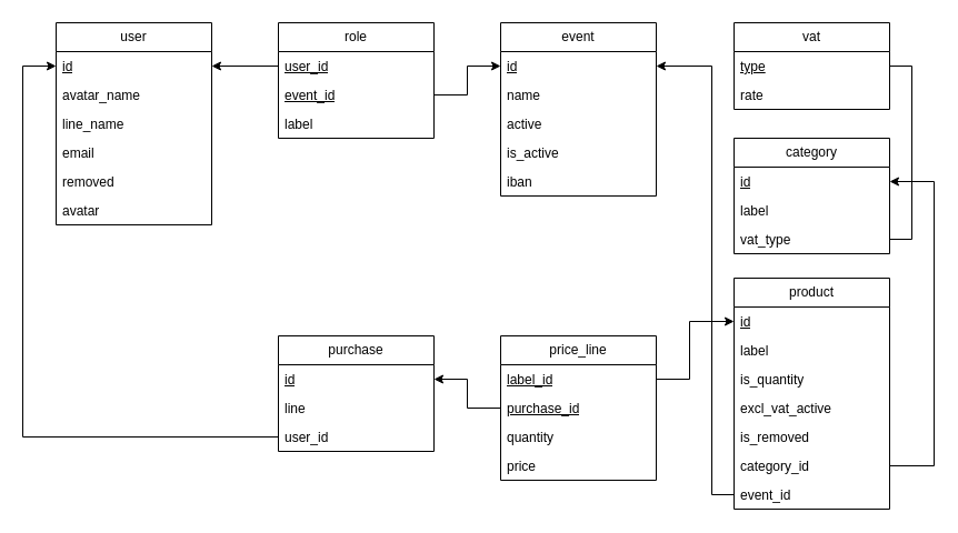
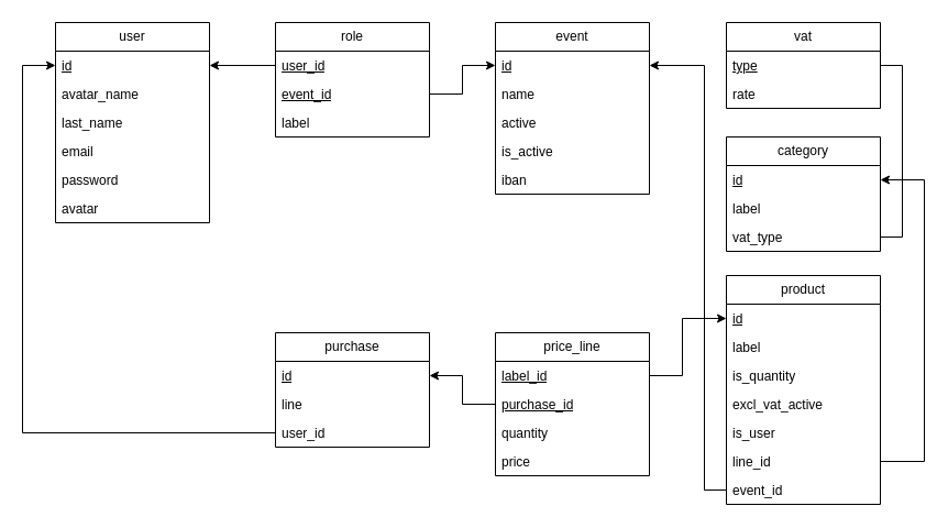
  <mxCell id="0" />
  <mxCell id="1" parent="0" />
  <mxCell id="2" value="user" style="swimlane;fontStyle=0;childLayout=stackLayout;horizontal=1;startSize=26;fillColor=none;horizontalStack=0;resizeParent=1;resizeParentMax=0;resizeLast=0;collapsible=1;marginBottom=0;whiteSpace=wrap;html=1;" parent="1" vertex="1"><mxGeometry x="50" y="20" width="140" height="182" as="geometry" /></mxCell>
  <mxCell id="3" value="id" style="text;strokeColor=none;fillColor=none;align=left;verticalAlign=top;spacingLeft=4;spacingRight=4;overflow=hidden;rotatable=0;points=[[0,0.5],[1,0.5]];portConstraint=eastwest;whiteSpace=wrap;html=1;fontStyle=4" parent="2" vertex="1"><mxGeometry y="26" width="140" height="26" as="geometry" /></mxCell>
  <mxCell id="4" value="avatar_name" style="text;strokeColor=none;fillColor=none;align=left;verticalAlign=top;spacingLeft=4;spacingRight=4;overflow=hidden;rotatable=0;points=[[0,0.5],[1,0.5]];portConstraint=eastwest;whiteSpace=wrap;html=1;" parent="2" vertex="1"><mxGeometry y="52" width="140" height="26" as="geometry" /></mxCell>
- <mxCell id="5" value="line_name" style="text;strokeColor=none;fillColor=none;align=left;verticalAlign=top;spacingLeft=4;spacingRight=4;overflow=hidden;rotatable=0;points=[[0,0.5],[1,0.5]];portConstraint=eastwest;whiteSpace=wrap;html=1;" parent="2" vertex="1"><mxGeometry y="78" width="140" height="26" as="geometry" /></mxCell>
+ <mxCell id="5" value="last_name" style="text;strokeColor=none;fillColor=none;align=left;verticalAlign=top;spacingLeft=4;spacingRight=4;overflow=hidden;rotatable=0;points=[[0,0.5],[1,0.5]];portConstraint=eastwest;whiteSpace=wrap;html=1;" parent="2" vertex="1"><mxGeometry y="78" width="140" height="26" as="geometry" /></mxCell>
  <mxCell id="6" value="email" style="text;strokeColor=none;fillColor=none;align=left;verticalAlign=top;spacingLeft=4;spacingRight=4;overflow=hidden;rotatable=0;points=[[0,0.5],[1,0.5]];portConstraint=eastwest;whiteSpace=wrap;html=1;" parent="2" vertex="1"><mxGeometry y="104" width="140" height="26" as="geometry" /></mxCell>
- <mxCell id="7" value="removed" style="text;strokeColor=none;fillColor=none;align=left;verticalAlign=top;spacingLeft=4;spacingRight=4;overflow=hidden;rotatable=0;points=[[0,0.5],[1,0.5]];portConstraint=eastwest;whiteSpace=wrap;html=1;" parent="2" vertex="1"><mxGeometry y="130" width="140" height="26" as="geometry" /></mxCell>
+ <mxCell id="7" value="password" style="text;strokeColor=none;fillColor=none;align=left;verticalAlign=top;spacingLeft=4;spacingRight=4;overflow=hidden;rotatable=0;points=[[0,0.5],[1,0.5]];portConstraint=eastwest;whiteSpace=wrap;html=1;" parent="2" vertex="1"><mxGeometry y="130" width="140" height="26" as="geometry" /></mxCell>
  <mxCell id="8" value="avatar" style="text;strokeColor=none;fillColor=none;align=left;verticalAlign=top;spacingLeft=4;spacingRight=4;overflow=hidden;rotatable=0;points=[[0,0.5],[1,0.5]];portConstraint=eastwest;whiteSpace=wrap;html=1;" parent="2" vertex="1"><mxGeometry y="156" width="140" height="26" as="geometry" /></mxCell>
  <mxCell id="9" value="event" style="swimlane;fontStyle=0;childLayout=stackLayout;horizontal=1;startSize=26;fillColor=none;horizontalStack=0;resizeParent=1;resizeParentMax=0;resizeLast=0;collapsible=1;marginBottom=0;whiteSpace=wrap;html=1;" parent="1" vertex="1"><mxGeometry x="450" y="20" width="140" height="156" as="geometry" /></mxCell>
  <mxCell id="10" value="id" style="text;strokeColor=none;fillColor=none;align=left;verticalAlign=top;spacingLeft=4;spacingRight=4;overflow=hidden;rotatable=0;points=[[0,0.5],[1,0.5]];portConstraint=eastwest;whiteSpace=wrap;html=1;fontStyle=4" parent="9" vertex="1"><mxGeometry y="26" width="140" height="26" as="geometry" /></mxCell>
  <mxCell id="11" value="name" style="text;strokeColor=none;fillColor=none;align=left;verticalAlign=top;spacingLeft=4;spacingRight=4;overflow=hidden;rotatable=0;points=[[0,0.5],[1,0.5]];portConstraint=eastwest;whiteSpace=wrap;html=1;" parent="9" vertex="1"><mxGeometry y="52" width="140" height="26" as="geometry" /></mxCell>
  <mxCell id="12" value="active" style="text;strokeColor=none;fillColor=none;align=left;verticalAlign=top;spacingLeft=4;spacingRight=4;overflow=hidden;rotatable=0;points=[[0,0.5],[1,0.5]];portConstraint=eastwest;whiteSpace=wrap;html=1;" parent="9" vertex="1"><mxGeometry y="78" width="140" height="26" as="geometry" /></mxCell>
  <mxCell id="13" value="is_active" style="text;strokeColor=none;fillColor=none;align=left;verticalAlign=top;spacingLeft=4;spacingRight=4;overflow=hidden;rotatable=0;points=[[0,0.5],[1,0.5]];portConstraint=eastwest;whiteSpace=wrap;html=1;" parent="9" vertex="1"><mxGeometry y="104" width="140" height="26" as="geometry" /></mxCell>
  <mxCell id="14" value="iban" style="text;strokeColor=none;fillColor=none;align=left;verticalAlign=top;spacingLeft=4;spacingRight=4;overflow=hidden;rotatable=0;points=[[0,0.5],[1,0.5]];portConstraint=eastwest;whiteSpace=wrap;html=1;" parent="9" vertex="1"><mxGeometry y="130" width="140" height="26" as="geometry" /></mxCell>
  <mxCell id="15" value="purchase" style="swimlane;fontStyle=0;childLayout=stackLayout;horizontal=1;startSize=26;fillColor=none;horizontalStack=0;resizeParent=1;resizeParentMax=0;resizeLast=0;collapsible=1;marginBottom=0;whiteSpace=wrap;html=1;" parent="1" vertex="1"><mxGeometry x="250" y="302" width="140" height="104" as="geometry" /></mxCell>
  <mxCell id="16" value="id" style="text;strokeColor=none;fillColor=none;align=left;verticalAlign=top;spacingLeft=4;spacingRight=4;overflow=hidden;rotatable=0;points=[[0,0.5],[1,0.5]];portConstraint=eastwest;whiteSpace=wrap;html=1;fontStyle=4" parent="15" vertex="1"><mxGeometry y="26" width="140" height="26" as="geometry" /></mxCell>
  <mxCell id="17" value="line" style="text;strokeColor=none;fillColor=none;align=left;verticalAlign=top;spacingLeft=4;spacingRight=4;overflow=hidden;rotatable=0;points=[[0,0.5],[1,0.5]];portConstraint=eastwest;whiteSpace=wrap;html=1;" parent="15" vertex="1"><mxGeometry y="52" width="140" height="26" as="geometry" /></mxCell>
  <mxCell id="18" value="user_id" style="text;strokeColor=none;fillColor=none;align=left;verticalAlign=top;spacingLeft=4;spacingRight=4;overflow=hidden;rotatable=0;points=[[0,0.5],[1,0.5]];portConstraint=eastwest;whiteSpace=wrap;html=1;" vertex="1" parent="15"><mxGeometry y="78" width="140" height="26" as="geometry" /></mxCell>
  <mxCell id="19" value="product" style="swimlane;fontStyle=0;childLayout=stackLayout;horizontal=1;startSize=26;fillColor=none;horizontalStack=0;resizeParent=1;resizeParentMax=0;resizeLast=0;collapsible=1;marginBottom=0;whiteSpace=wrap;html=1;" parent="1" vertex="1"><mxGeometry x="660" y="250" width="140" height="208" as="geometry" /></mxCell>
  <mxCell id="20" value="id" style="text;strokeColor=none;fillColor=none;align=left;verticalAlign=top;spacingLeft=4;spacingRight=4;overflow=hidden;rotatable=0;points=[[0,0.5],[1,0.5]];portConstraint=eastwest;whiteSpace=wrap;html=1;fontStyle=4" parent="19" vertex="1"><mxGeometry y="26" width="140" height="26" as="geometry" /></mxCell>
  <mxCell id="21" value="label" style="text;strokeColor=none;fillColor=none;align=left;verticalAlign=top;spacingLeft=4;spacingRight=4;overflow=hidden;rotatable=0;points=[[0,0.5],[1,0.5]];portConstraint=eastwest;whiteSpace=wrap;html=1;" parent="19" vertex="1"><mxGeometry y="52" width="140" height="26" as="geometry" /></mxCell>
  <mxCell id="22" value="is_quantity" style="text;strokeColor=none;fillColor=none;align=left;verticalAlign=top;spacingLeft=4;spacingRight=4;overflow=hidden;rotatable=0;points=[[0,0.5],[1,0.5]];portConstraint=eastwest;whiteSpace=wrap;html=1;" parent="19" vertex="1"><mxGeometry y="78" width="140" height="26" as="geometry" /></mxCell>
  <mxCell id="23" value="excl_vat_active" style="text;strokeColor=none;fillColor=none;align=left;verticalAlign=top;spacingLeft=4;spacingRight=4;overflow=hidden;rotatable=0;points=[[0,0.5],[1,0.5]];portConstraint=eastwest;whiteSpace=wrap;html=1;" parent="19" vertex="1"><mxGeometry y="104" width="140" height="26" as="geometry" /></mxCell>
- <mxCell id="24" value="is_removed" style="text;strokeColor=none;fillColor=none;align=left;verticalAlign=top;spacingLeft=4;spacingRight=4;overflow=hidden;rotatable=0;points=[[0,0.5],[1,0.5]];portConstraint=eastwest;whiteSpace=wrap;html=1;" parent="19" vertex="1"><mxGeometry y="130" width="140" height="26" as="geometry" /></mxCell>
- <mxCell id="25" value="category_id" style="text;strokeColor=none;fillColor=none;align=left;verticalAlign=top;spacingLeft=4;spacingRight=4;overflow=hidden;rotatable=0;points=[[0,0.5],[1,0.5]];portConstraint=eastwest;whiteSpace=wrap;html=1;" vertex="1" parent="19"><mxGeometry y="156" width="140" height="26" as="geometry" /></mxCell>
+ <mxCell id="24" value="is_user" style="text;strokeColor=none;fillColor=none;align=left;verticalAlign=top;spacingLeft=4;spacingRight=4;overflow=hidden;rotatable=0;points=[[0,0.5],[1,0.5]];portConstraint=eastwest;whiteSpace=wrap;html=1;" parent="19" vertex="1"><mxGeometry y="130" width="140" height="26" as="geometry" /></mxCell>
+ <mxCell id="25" value="line_id" style="text;strokeColor=none;fillColor=none;align=left;verticalAlign=top;spacingLeft=4;spacingRight=4;overflow=hidden;rotatable=0;points=[[0,0.5],[1,0.5]];portConstraint=eastwest;whiteSpace=wrap;html=1;" vertex="1" parent="19"><mxGeometry y="156" width="140" height="26" as="geometry" /></mxCell>
  <mxCell id="26" value="event_id" style="text;strokeColor=none;fillColor=none;align=left;verticalAlign=top;spacingLeft=4;spacingRight=4;overflow=hidden;rotatable=0;points=[[0,0.5],[1,0.5]];portConstraint=eastwest;whiteSpace=wrap;html=1;" vertex="1" parent="19"><mxGeometry y="182" width="140" height="26" as="geometry" /></mxCell>
  <mxCell id="27" value="category" style="swimlane;fontStyle=0;childLayout=stackLayout;horizontal=1;startSize=26;fillColor=none;horizontalStack=0;resizeParent=1;resizeParentMax=0;resizeLast=0;collapsible=1;marginBottom=0;whiteSpace=wrap;html=1;" parent="1" vertex="1"><mxGeometry x="660" y="124" width="140" height="104" as="geometry" /></mxCell>
  <mxCell id="28" value="id" style="text;strokeColor=none;fillColor=none;align=left;verticalAlign=top;spacingLeft=4;spacingRight=4;overflow=hidden;rotatable=0;points=[[0,0.5],[1,0.5]];portConstraint=eastwest;whiteSpace=wrap;html=1;fontStyle=4" parent="27" vertex="1"><mxGeometry y="26" width="140" height="26" as="geometry" /></mxCell>
  <mxCell id="29" value="label" style="text;strokeColor=none;fillColor=none;align=left;verticalAlign=top;spacingLeft=4;spacingRight=4;overflow=hidden;rotatable=0;points=[[0,0.5],[1,0.5]];portConstraint=eastwest;whiteSpace=wrap;html=1;" parent="27" vertex="1"><mxGeometry y="52" width="140" height="26" as="geometry" /></mxCell>
  <mxCell id="30" value="vat_type" style="text;strokeColor=none;fillColor=none;align=left;verticalAlign=top;spacingLeft=4;spacingRight=4;overflow=hidden;rotatable=0;points=[[0,0.5],[1,0.5]];portConstraint=eastwest;whiteSpace=wrap;html=1;" vertex="1" parent="27"><mxGeometry y="78" width="140" height="26" as="geometry" /></mxCell>
  <mxCell id="31" value="vat" style="swimlane;fontStyle=0;childLayout=stackLayout;horizontal=1;startSize=26;fillColor=none;horizontalStack=0;resizeParent=1;resizeParentMax=0;resizeLast=0;collapsible=1;marginBottom=0;whiteSpace=wrap;html=1;" parent="1" vertex="1"><mxGeometry x="660" y="20" width="140" height="78" as="geometry" /></mxCell>
  <mxCell id="32" value="type" style="text;strokeColor=none;fillColor=none;align=left;verticalAlign=top;spacingLeft=4;spacingRight=4;overflow=hidden;rotatable=0;points=[[0,0.5],[1,0.5]];portConstraint=eastwest;whiteSpace=wrap;html=1;fontStyle=4" parent="31" vertex="1"><mxGeometry y="26" width="140" height="26" as="geometry" /></mxCell>
  <mxCell id="33" value="rate" style="text;strokeColor=none;fillColor=none;align=left;verticalAlign=top;spacingLeft=4;spacingRight=4;overflow=hidden;rotatable=0;points=[[0,0.5],[1,0.5]];portConstraint=eastwest;whiteSpace=wrap;html=1;" parent="31" vertex="1"><mxGeometry y="52" width="140" height="26" as="geometry" /></mxCell>
  <mxCell id="34" style="edgeStyle=orthogonalEdgeStyle;rounded=0;orthogonalLoop=1;jettySize=auto;html=1;exitX=0;exitY=0.5;exitDx=0;exitDy=0;entryX=1;entryY=0.5;entryDx=0;entryDy=0;" edge="1" parent="1" source="37" target="3"><mxGeometry relative="1" as="geometry" /></mxCell>
  <mxCell id="35" style="edgeStyle=orthogonalEdgeStyle;rounded=0;orthogonalLoop=1;jettySize=auto;html=1;exitX=1;exitY=0.5;exitDx=0;exitDy=0;entryX=0;entryY=0.5;entryDx=0;entryDy=0;" edge="1" parent="1" source="38" target="10"><mxGeometry relative="1" as="geometry" /></mxCell>
  <mxCell id="36" value="role" style="swimlane;fontStyle=0;childLayout=stackLayout;horizontal=1;startSize=26;fillColor=none;horizontalStack=0;resizeParent=1;resizeParentMax=0;resizeLast=0;collapsible=1;marginBottom=0;whiteSpace=wrap;html=1;" parent="1" vertex="1"><mxGeometry x="250" y="20" width="140" height="104" as="geometry" /></mxCell>
  <mxCell id="37" value="user_id" style="text;strokeColor=none;fillColor=none;align=left;verticalAlign=top;spacingLeft=4;spacingRight=4;overflow=hidden;rotatable=0;points=[[0,0.5],[1,0.5]];portConstraint=eastwest;whiteSpace=wrap;html=1;fontStyle=4" vertex="1" parent="36"><mxGeometry y="26" width="140" height="26" as="geometry" /></mxCell>
  <mxCell id="38" value="event_id" style="text;strokeColor=none;fillColor=none;align=left;verticalAlign=top;spacingLeft=4;spacingRight=4;overflow=hidden;rotatable=0;points=[[0,0.5],[1,0.5]];portConstraint=eastwest;whiteSpace=wrap;html=1;fontStyle=4" vertex="1" parent="36"><mxGeometry y="52" width="140" height="26" as="geometry" /></mxCell>
  <mxCell id="39" value="label" style="text;strokeColor=none;fillColor=none;align=left;verticalAlign=top;spacingLeft=4;spacingRight=4;overflow=hidden;rotatable=0;points=[[0,0.5],[1,0.5]];portConstraint=eastwest;whiteSpace=wrap;html=1;fontStyle=0" parent="36" vertex="1"><mxGeometry y="78" width="140" height="26" as="geometry" /></mxCell>
  <mxCell id="40" style="edgeStyle=orthogonalEdgeStyle;rounded=0;orthogonalLoop=1;jettySize=auto;html=1;exitX=0;exitY=0.5;exitDx=0;exitDy=0;entryX=0;entryY=0.5;entryDx=0;entryDy=0;" edge="1" parent="1" source="18" target="3"><mxGeometry relative="1" as="geometry"><Array as="points"><mxPoint x="20" y="393" /><mxPoint x="20" y="59" /></Array></mxGeometry></mxCell>
  <mxCell id="41" style="edgeStyle=orthogonalEdgeStyle;rounded=0;orthogonalLoop=1;jettySize=auto;html=1;exitX=0;exitY=0.5;exitDx=0;exitDy=0;entryX=1;entryY=0.5;entryDx=0;entryDy=0;" edge="1" parent="1" source="48" target="16"><mxGeometry relative="1" as="geometry" /></mxCell>
  <mxCell id="42" style="edgeStyle=orthogonalEdgeStyle;rounded=0;orthogonalLoop=1;jettySize=auto;html=1;exitX=1;exitY=0.5;exitDx=0;exitDy=0;entryX=0;entryY=0.5;entryDx=0;entryDy=0;" edge="1" parent="1" source="47" target="20"><mxGeometry relative="1" as="geometry"><Array as="points"><mxPoint x="620" y="341" /><mxPoint x="620" y="289" /></Array></mxGeometry></mxCell>
  <mxCell id="43" style="edgeStyle=orthogonalEdgeStyle;rounded=0;orthogonalLoop=1;jettySize=auto;html=1;exitX=0;exitY=0.5;exitDx=0;exitDy=0;entryX=1;entryY=0.5;entryDx=0;entryDy=0;" edge="1" parent="1" source="26" target="10"><mxGeometry relative="1" as="geometry"><Array as="points"><mxPoint x="640" y="445" /><mxPoint x="640" y="59" /></Array></mxGeometry></mxCell>
  <mxCell id="44" style="edgeStyle=orthogonalEdgeStyle;rounded=0;orthogonalLoop=1;jettySize=auto;html=1;exitX=1;exitY=0.5;exitDx=0;exitDy=0;entryX=1;entryY=0.5;entryDx=0;entryDy=0;" edge="1" parent="1" source="25" target="28"><mxGeometry relative="1" as="geometry"><Array as="points"><mxPoint x="840" y="419" /><mxPoint x="840" y="163" /></Array></mxGeometry></mxCell>
  <mxCell id="45" style="edgeStyle=orthogonalEdgeStyle;rounded=0;orthogonalLoop=1;jettySize=auto;html=1;exitX=1;exitY=0.5;exitDx=0;exitDy=0;entryX=1;entryY=0.5;entryDx=0;entryDy=0;endArrow=none;" edge="1" parent="1" source="30" target="32"><mxGeometry relative="1" as="geometry"><Array as="points"><mxPoint x="820" y="215" /><mxPoint x="820" y="59" /></Array></mxGeometry></mxCell>
  <mxCell id="46" value="price_line" style="swimlane;fontStyle=0;childLayout=stackLayout;horizontal=1;startSize=26;fillColor=none;horizontalStack=0;resizeParent=1;resizeParentMax=0;resizeLast=0;collapsible=1;marginBottom=0;whiteSpace=wrap;html=1;" parent="1" vertex="1"><mxGeometry x="450" y="302" width="140" height="130" as="geometry" /></mxCell>
  <mxCell id="47" value="label_id" style="text;strokeColor=none;fillColor=none;align=left;verticalAlign=top;spacingLeft=4;spacingRight=4;overflow=hidden;rotatable=0;points=[[0,0.5],[1,0.5]];portConstraint=eastwest;whiteSpace=wrap;html=1;fontStyle=4" vertex="1" parent="46"><mxGeometry y="26" width="140" height="26" as="geometry" /></mxCell>
  <mxCell id="48" value="purchase_id" style="text;strokeColor=none;fillColor=none;align=left;verticalAlign=top;spacingLeft=4;spacingRight=4;overflow=hidden;rotatable=0;points=[[0,0.5],[1,0.5]];portConstraint=eastwest;whiteSpace=wrap;html=1;fontStyle=4" vertex="1" parent="46"><mxGeometry y="52" width="140" height="26" as="geometry" /></mxCell>
  <mxCell id="49" value="quantity" style="text;strokeColor=none;fillColor=none;align=left;verticalAlign=top;spacingLeft=4;spacingRight=4;overflow=hidden;rotatable=0;points=[[0,0.5],[1,0.5]];portConstraint=eastwest;whiteSpace=wrap;html=1;" parent="46" vertex="1"><mxGeometry y="78" width="140" height="26" as="geometry" /></mxCell>
  <mxCell id="50" value="price" style="text;strokeColor=none;fillColor=none;align=left;verticalAlign=top;spacingLeft=4;spacingRight=4;overflow=hidden;rotatable=0;points=[[0,0.5],[1,0.5]];portConstraint=eastwest;whiteSpace=wrap;html=1;" parent="46" vertex="1"><mxGeometry y="104" width="140" height="26" as="geometry" /></mxCell>
